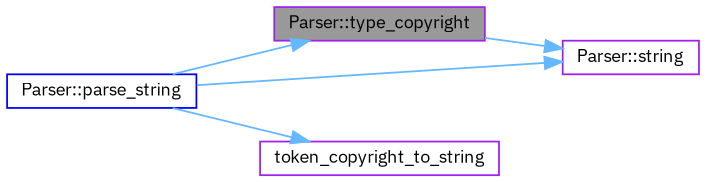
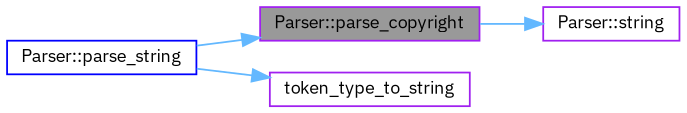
  digraph {
    fontname="IBM Plex Sans"
    rankdir=LR
    node [color=purple fillcolor=white fontname="IBM Plex Sans" fontsize=10 shape=box style=filled]
    edge [color=steelblue1 fontname="IBM Plex Sans" fontsize=10 labelfontname=Helvetica labelfontsize=10 style=solid]
-   n1 [fillcolor=grey60 fontcolor=black height=0.2 label="Parser::type_copyright" width=0.4]
+   n1 [fillcolor=grey60 fontcolor=black height=0.2 label="Parser::parse_copyright" width=0.4]
    n2 [height=0.2 label="Parser::string" width=0.4]
    n3 [color=blue height=0.2 label="Parser::parse_string" width=0.4]
-   n4 [height=0.2 label=token_copyright_to_string width=0.4]
+   n4 [height=0.2 label=token_type_to_string width=0.4]
    n1 -> n2
    n3 -> n1
-   n3 -> n2
    n3 -> n4
  }
